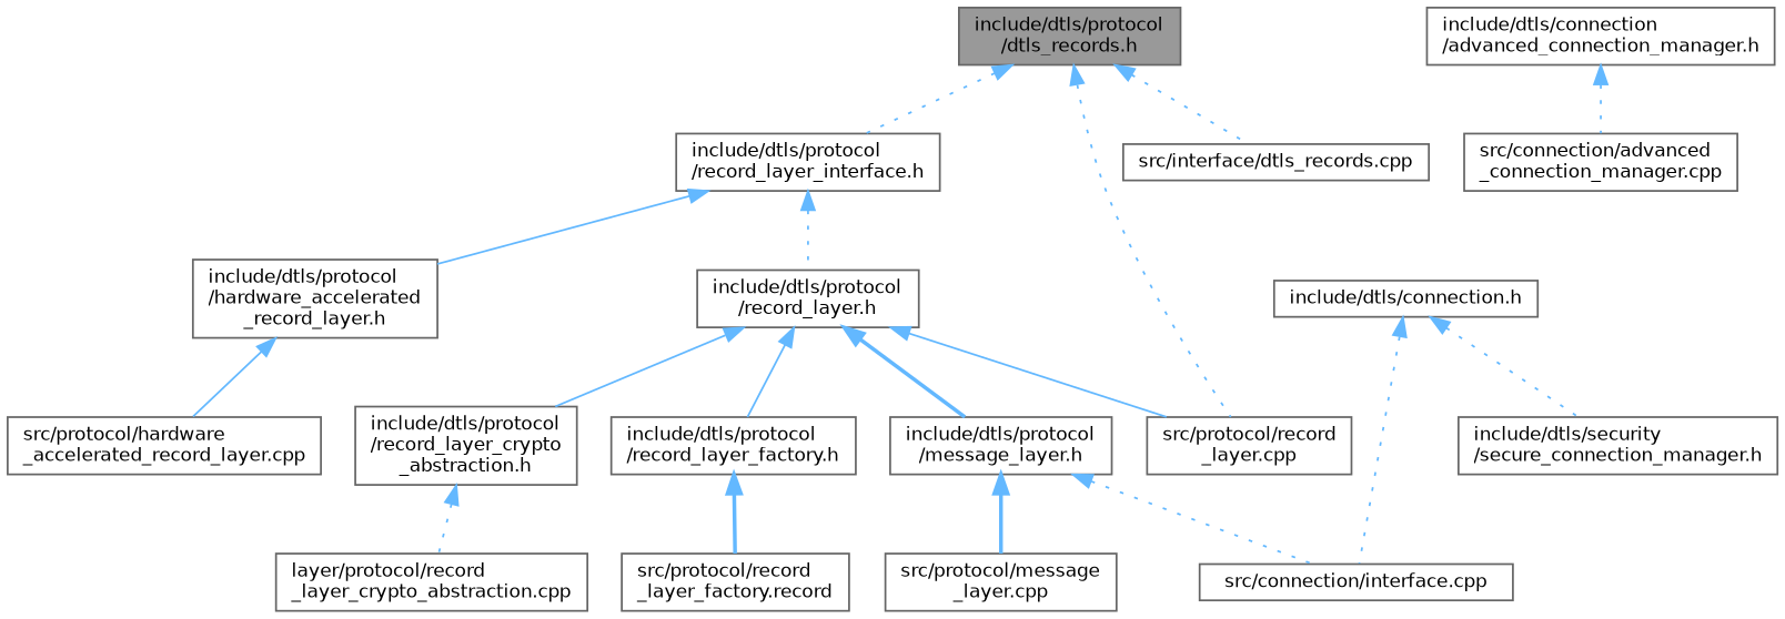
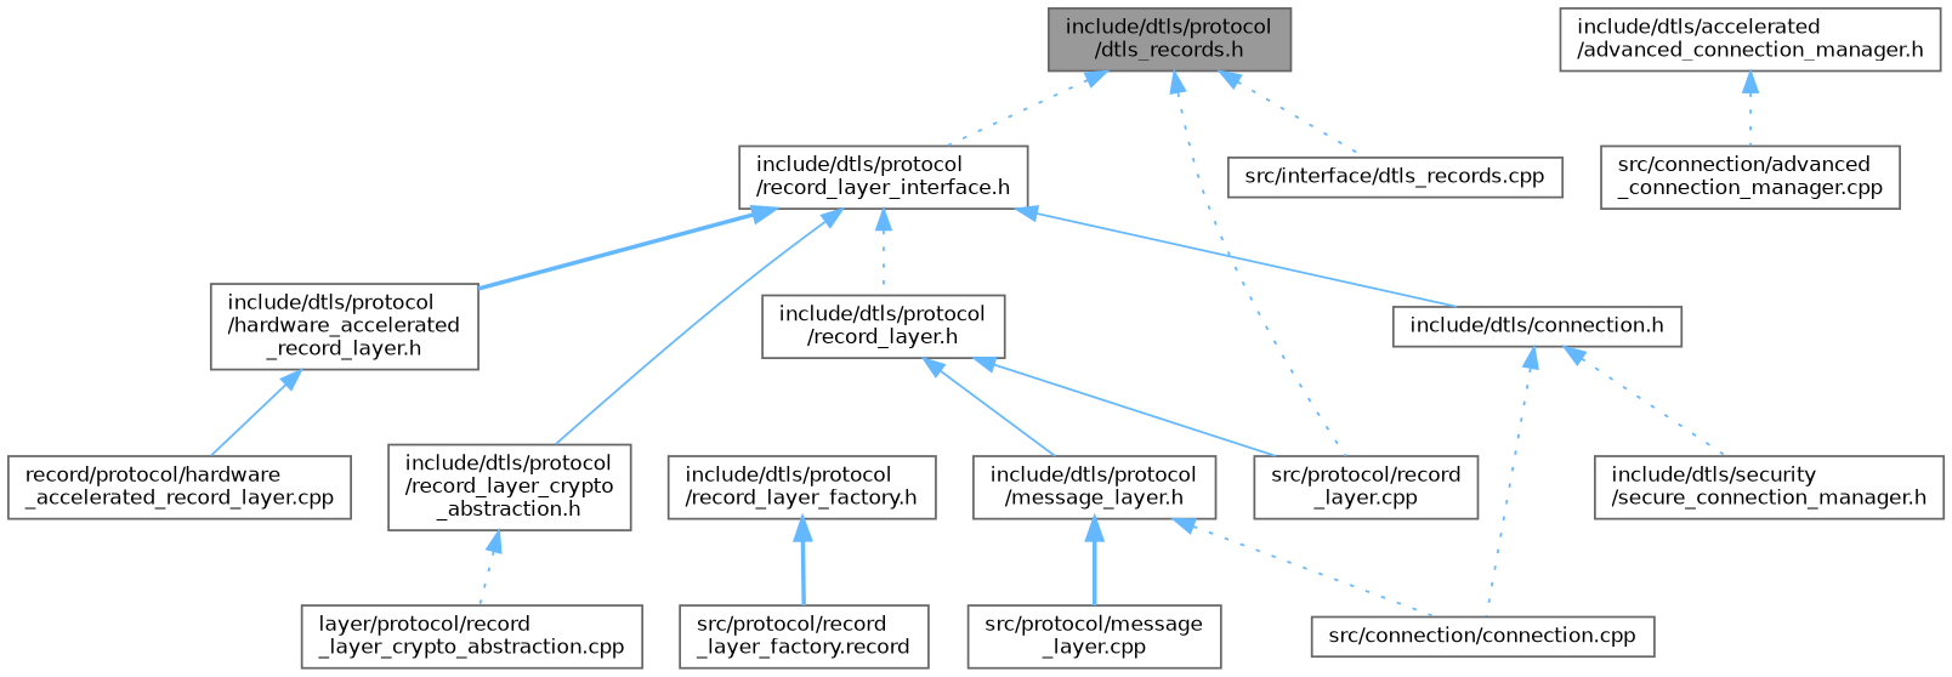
  digraph {
    node [color=grey40 fillcolor=white fontname=Helvetica fontsize=10 shape=box style=filled]
    edge [color=steelblue1 dir=back fontname=Helvetica fontsize=10 labelfontname=Helvetica labelfontsize=10 style=dotted]
    n1 [color=gray40 fillcolor=grey60 fontcolor=black height=0.2 label="include/dtls/protocol\l/dtls_records.h" width=0.4]
    n2 [height=0.2 label="src/protocol/record\l_layer.cpp" width=0.4]
    n3 [height=0.2 label="include/dtls/protocol\l/record_layer_interface.h" width=0.4]
    n4 [height=0.2 label="src/interface/dtls_records.cpp" width=0.4]
    n5 [height=0.2 label="include/dtls/protocol\l/record_layer.h" width=0.4]
    n6 [height=0.2 label="include/dtls/protocol\l/message_layer.h" width=0.4]
    n7 [height=0.2 label="include/dtls/protocol\l/record_layer_factory.h" width=0.4]
    n8 [height=0.2 label="include/dtls/connection.h" width=0.4]
    n9 [height=0.2 label="include/dtls/protocol\l/hardware_accelerated\l_record_layer.h" width=0.4]
    n10 [height=0.2 label="include/dtls/protocol\l/record_layer_crypto\l_abstraction.h" width=0.4]
-   n11 [height=0.2 label="src/connection/interface.cpp" width=0.4]
+   n11 [height=0.2 label="src/connection/connection.cpp" width=0.4]
    n12 [height=0.2 label="src/protocol/message\l_layer.cpp" width=0.4]
    n13 [height=0.2 label="src/protocol/record\l_layer_factory.record" width=0.4]
    n14 [height=0.2 label="include/dtls/security\l/secure_connection_manager.h" width=0.4]
-   n15 [height=0.2 label="src/protocol/hardware\l_accelerated_record_layer.cpp" width=0.4]
+   n15 [height=0.2 label="record/protocol/hardware\l_accelerated_record_layer.cpp" width=0.4]
    n16 [height=0.2 label="layer/protocol/record\l_layer_crypto_abstraction.cpp" width=0.4]
-   n17 [height=0.2 label="include/dtls/connection\l/advanced_connection_manager.h" width=0.4]
+   n17 [height=0.2 label="include/dtls/accelerated\l/advanced_connection_manager.h" width=0.4]
    n18 [height=0.2 label="src/connection/advanced\l_connection_manager.cpp" width=0.4]
    n1 -> n2
    n1 -> n3
    n1 -> n4
    n3 -> n5
-   n3 -> n9 [style=solid]
-   n5 -> n10 [style=solid]
+   n3 -> n8 [style=solid]
+   n3 -> n9 [style=bold]
+   n3 -> n10 [style=solid]
    n5 -> n2 [style=solid]
-   n5 -> n6 [style=bold]
-   n5 -> n7 [style=solid]
+   n5 -> n6 [style=solid]
    n6 -> n11
    n6 -> n12 [style=bold]
    n7 -> n13 [style=bold]
    n8 -> n11
    n8 -> n14
    n9 -> n15 [style=solid]
    n10 -> n16
    n17 -> n18
  }
